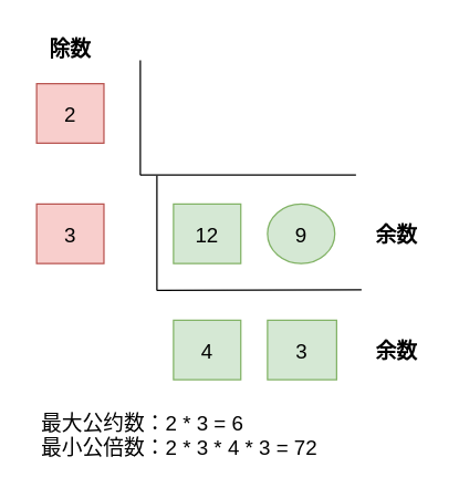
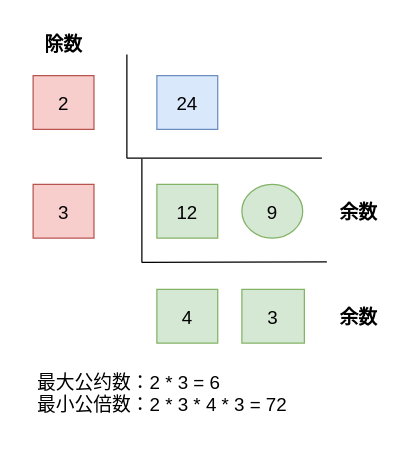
  <mxCell id="0" />
  <mxCell id="1" parent="0" />
+ <mxCell id="2" value="24" style="rounded=0;whiteSpace=wrap;html=1;fontSize=15;strokeColor=#6c8ebf;fillColor=#dae8fc;" vertex="1" parent="1"><mxGeometry x="125" y="60" width="48.68" height="43" as="geometry" /></mxCell>
  <mxCell id="3" value="2" style="rounded=0;whiteSpace=wrap;html=1;fontSize=15;strokeColor=#b85450;fillColor=#f8cecc;" vertex="1" parent="1"><mxGeometry x="26" y="60" width="48.68" height="43" as="geometry" /></mxCell>
  <mxCell id="4" value="" style="endArrow=none;html=1;rounded=0;fontSize=15;" edge="1" parent="1"><mxGeometry width="50" height="50" relative="1" as="geometry"><mxPoint x="101" y="126" as="sourcePoint" /><mxPoint x="257" y="126" as="targetPoint" /></mxGeometry></mxCell>
  <mxCell id="5" value="" style="endArrow=none;html=1;rounded=0;fontSize=15;" edge="1" parent="1"><mxGeometry width="50" height="50" relative="1" as="geometry"><mxPoint x="101" y="43" as="sourcePoint" /><mxPoint x="101" y="126" as="targetPoint" /></mxGeometry></mxCell>
  <mxCell id="6" value="12" style="rounded=0;whiteSpace=wrap;html=1;fontSize=15;strokeColor=#82b366;fillColor=#d5e8d4;" vertex="1" parent="1"><mxGeometry x="125" y="147" width="48.68" height="43" as="geometry" /></mxCell>
  <mxCell id="7" value="9" style="ellipse;whiteSpace=wrap;html=1;fontSize=15;strokeColor=#82b366;fillColor=#d5e8d4;" vertex="1" parent="1"><mxGeometry x="193" y="147" width="48.68" height="43" as="geometry" /></mxCell>
  <mxCell id="8" value="" style="endArrow=none;html=1;rounded=0;fontSize=15;" edge="1" parent="1"><mxGeometry width="50" height="50" relative="1" as="geometry"><mxPoint x="113" y="209.44" as="sourcePoint" /><mxPoint x="261" y="209" as="targetPoint" /></mxGeometry></mxCell>
  <mxCell id="9" value="" style="endArrow=none;html=1;rounded=0;fontSize=15;" edge="1" parent="1"><mxGeometry width="50" height="50" relative="1" as="geometry"><mxPoint x="113" y="126.44" as="sourcePoint" /><mxPoint x="113" y="209.44" as="targetPoint" /></mxGeometry></mxCell>
  <mxCell id="10" value="3" style="rounded=0;whiteSpace=wrap;html=1;fontSize=15;strokeColor=#b85450;fillColor=#f8cecc;" vertex="1" parent="1"><mxGeometry x="26" y="147" width="48.68" height="43" as="geometry" /></mxCell>
  <mxCell id="11" value="4" style="rounded=0;whiteSpace=wrap;html=1;fontSize=15;strokeColor=#82b366;fillColor=#d5e8d4;" vertex="1" parent="1"><mxGeometry x="125" y="231" width="48.68" height="43" as="geometry" /></mxCell>
  <mxCell id="12" value="3" style="rounded=0;whiteSpace=wrap;html=1;fontSize=15;strokeColor=#82b366;fillColor=#d5e8d4;" vertex="1" parent="1"><mxGeometry x="193" y="231" width="50" height="43" as="geometry" /></mxCell>
  <mxCell id="13" value="&lt;b&gt;余数&lt;/b&gt;" style="text;html=1;align=center;verticalAlign=middle;resizable=0;points=[];autosize=1;strokeColor=none;fillColor=none;fontSize=15;" vertex="1" parent="1"><mxGeometry x="262" y="237.5" width="48" height="30" as="geometry" /></mxCell>
  <mxCell id="14" value="&lt;b&gt;除数&lt;/b&gt;" style="text;html=1;align=center;verticalAlign=middle;resizable=0;points=[];autosize=1;strokeColor=none;fillColor=none;fontSize=15;" vertex="1" parent="1"><mxGeometry x="26.34" y="20" width="48" height="30" as="geometry" /></mxCell>
  <mxCell id="15" value="&lt;div style=&quot;text-align: left;&quot;&gt;&lt;span style=&quot;background-color: initial;&quot;&gt;最大公约数：2 * 3 = 6&lt;/span&gt;&lt;/div&gt;&lt;div style=&quot;text-align: left;&quot;&gt;&lt;span style=&quot;background-color: initial;&quot;&gt;最小公倍数：2 * 3 * 4 * 3 = 72&lt;/span&gt;&lt;/div&gt;" style="text;html=1;align=center;verticalAlign=middle;resizable=0;points=[];autosize=1;strokeColor=none;fillColor=none;fontSize=15;" vertex="1" parent="1"><mxGeometry x="20" y="290" width="218" height="48" as="geometry" /></mxCell>
  <mxCell id="16" value="&lt;b&gt;余数&lt;/b&gt;" style="text;html=1;align=center;verticalAlign=middle;resizable=0;points=[];autosize=1;strokeColor=none;fillColor=none;fontSize=15;" vertex="1" parent="1"><mxGeometry x="262" y="153.5" width="48" height="30" as="geometry" /></mxCell>
